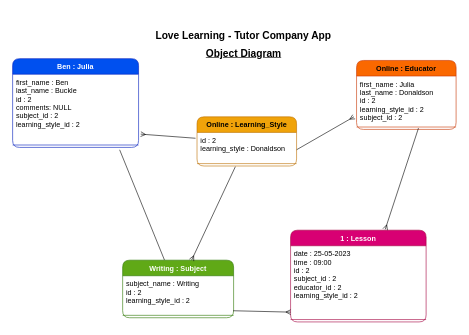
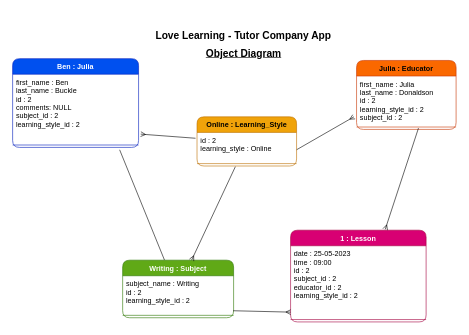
  <mxCell id="0" />
  <mxCell id="1" parent="0" />
  <mxCell id="2" value="Ben : Julia" style="swimlane;fontStyle=1;align=center;verticalAlign=top;childLayout=stackLayout;horizontal=1;startSize=26;horizontalStack=0;resizeParent=1;resizeParentMax=0;resizeLast=0;collapsible=1;marginBottom=0;rounded=1;fontColor=#ffffff;fillColor=#0050ef;strokeColor=#001DBC;" vertex="1" parent="1"><mxGeometry x="20.55" y="97" width="210" height="148" as="geometry" /></mxCell>
  <mxCell id="3" value="first_name : Ben&#10;last_name : Buckle&#10;id : 2&#10;comments: NULL&#10;subject_id : 2&#10;learning_style_id : 2" style="text;strokeColor=none;fillColor=none;align=left;verticalAlign=top;spacingLeft=4;spacingRight=4;overflow=hidden;rotatable=0;points=[[0,0.5],[1,0.5]];portConstraint=eastwest;rounded=1;fontColor=#000000;" vertex="1" parent="2"><mxGeometry y="26" width="210" height="114" as="geometry" /></mxCell>
  <mxCell id="4" value="" style="line;strokeWidth=1;fillColor=none;align=left;verticalAlign=middle;spacingTop=-1;spacingLeft=3;spacingRight=3;rotatable=0;labelPosition=right;points=[];portConstraint=eastwest;strokeColor=inherit;rounded=1;fontColor=#000000;" vertex="1" parent="2"><mxGeometry y="140" width="210" height="8" as="geometry" /></mxCell>
  <mxCell id="5" value="&lt;p style=&quot;line-height: 160%; font-size: 17px;&quot;&gt;Love Learning - Tutor Company App&lt;/p&gt;" style="text;html=1;strokeColor=none;fillColor=none;align=center;verticalAlign=middle;whiteSpace=wrap;rounded=1;fontStyle=1;fontSize=17;fontColor=#000000;" vertex="1" parent="1"><mxGeometry x="252" y="20" width="307" height="77" as="geometry" /></mxCell>
  <mxCell id="6" value="Object Diagram" style="text;html=1;strokeColor=none;fillColor=none;align=center;verticalAlign=middle;whiteSpace=wrap;rounded=1;fontSize=17;fontStyle=5;fontColor=#000000;" vertex="1" parent="1"><mxGeometry x="295" y="63" width="222" height="52" as="geometry" /></mxCell>
  <mxCell id="7" value="Writing : Subject" style="swimlane;fontStyle=1;align=center;verticalAlign=top;childLayout=stackLayout;horizontal=1;startSize=26;horizontalStack=0;resizeParent=1;resizeParentMax=0;resizeLast=0;collapsible=1;marginBottom=0;rounded=1;fontColor=#ffffff;fillColor=#60a917;strokeColor=#2D7600;" vertex="1" parent="1"><mxGeometry x="204" y="433" width="185" height="96" as="geometry" /></mxCell>
  <mxCell id="8" value="subject_name : Writing&#10;id : 2&#10;learning_style_id : 2" style="text;strokeColor=none;fillColor=none;align=left;verticalAlign=top;spacingLeft=4;spacingRight=4;overflow=hidden;rotatable=0;points=[[0,0.5],[1,0.5]];portConstraint=eastwest;rounded=1;fontColor=#000000;" vertex="1" parent="7"><mxGeometry y="26" width="185" height="62" as="geometry" /></mxCell>
  <mxCell id="9" value="" style="line;strokeWidth=1;fillColor=none;align=left;verticalAlign=middle;spacingTop=-1;spacingLeft=3;spacingRight=3;rotatable=0;labelPosition=right;points=[];portConstraint=eastwest;strokeColor=inherit;rounded=1;fontColor=#000000;" vertex="1" parent="7"><mxGeometry y="88" width="185" height="8" as="geometry" /></mxCell>
- <mxCell id="10" value="Online : Educator" style="swimlane;fontStyle=1;align=center;verticalAlign=top;childLayout=stackLayout;horizontal=1;startSize=26;horizontalStack=0;resizeParent=1;resizeParentMax=0;resizeLast=0;collapsible=1;marginBottom=0;rounded=1;fontColor=#000000;fillColor=#fa6800;strokeColor=#C73500;" vertex="1" parent="1"><mxGeometry x="594" y="100" width="166" height="115" as="geometry" /></mxCell>
+ <mxCell id="10" value="Julia : Educator" style="swimlane;fontStyle=1;align=center;verticalAlign=top;childLayout=stackLayout;horizontal=1;startSize=26;horizontalStack=0;resizeParent=1;resizeParentMax=0;resizeLast=0;collapsible=1;marginBottom=0;rounded=1;fontColor=#000000;fillColor=#fa6800;strokeColor=#C73500;" vertex="1" parent="1"><mxGeometry x="594" y="100" width="166" height="115" as="geometry" /></mxCell>
  <mxCell id="11" value="first_name : Julia&#10;last_name : Donaldson&#10;id : 2&#10;learning_style_id : 2&#10;subject_id : 2" style="text;strokeColor=none;fillColor=none;align=left;verticalAlign=top;spacingLeft=4;spacingRight=4;overflow=hidden;rotatable=0;points=[[0,0.5],[1,0.5]];portConstraint=eastwest;rounded=1;fontColor=#000000;" vertex="1" parent="10"><mxGeometry y="26" width="166" height="81" as="geometry" /></mxCell>
  <mxCell id="12" value="" style="line;strokeWidth=1;fillColor=none;align=left;verticalAlign=middle;spacingTop=-1;spacingLeft=3;spacingRight=3;rotatable=0;labelPosition=right;points=[];portConstraint=eastwest;strokeColor=inherit;rounded=1;fontColor=#000000;" vertex="1" parent="10"><mxGeometry y="107" width="166" height="8" as="geometry" /></mxCell>
  <mxCell id="13" value="1 : Lesson" style="swimlane;fontStyle=1;align=center;verticalAlign=top;childLayout=stackLayout;horizontal=1;startSize=26;horizontalStack=0;resizeParent=1;resizeParentMax=0;resizeLast=0;collapsible=1;marginBottom=0;rounded=1;fontColor=#ffffff;fillColor=#d80073;strokeColor=#A50040;" vertex="1" parent="1"><mxGeometry x="484" y="383" width="226" height="153" as="geometry" /></mxCell>
  <mxCell id="14" value="date : 25-05-2023&#10;time : 09:00&#10;id : 2&#10;subject_id : 2&#10;educator_id : 2&#10;learning_style_id : 2" style="text;strokeColor=none;fillColor=none;align=left;verticalAlign=top;spacingLeft=4;spacingRight=4;overflow=hidden;rotatable=0;points=[[0,0.5],[1,0.5]];portConstraint=eastwest;rounded=1;fontColor=#000000;" vertex="1" parent="13"><mxGeometry y="26" width="226" height="119" as="geometry" /></mxCell>
  <mxCell id="15" value="" style="line;strokeWidth=1;fillColor=none;align=left;verticalAlign=middle;spacingTop=-1;spacingLeft=3;spacingRight=3;rotatable=0;labelPosition=right;points=[];portConstraint=eastwest;strokeColor=inherit;rounded=1;fontColor=#000000;" vertex="1" parent="13"><mxGeometry y="145" width="226" height="8" as="geometry" /></mxCell>
  <mxCell id="16" style="html=1;fontSize=17;endArrow=ERmany;endFill=0;fontColor=#000000;strokeColor=#000000;" edge="1" parent="1" target="7"><mxGeometry relative="1" as="geometry"><mxPoint x="308.167" y="373.333" as="targetPoint" /><mxPoint x="392" y="277" as="sourcePoint" /></mxGeometry></mxCell>
  <mxCell id="17" value="Online : Learning_Style" style="swimlane;fontStyle=1;align=center;verticalAlign=top;childLayout=stackLayout;horizontal=1;startSize=26;horizontalStack=0;resizeParent=1;resizeParentMax=0;resizeLast=0;collapsible=1;marginBottom=0;rounded=1;fillColor=#f0a30a;strokeColor=#BD7000;fontColor=#000000;" vertex="1" parent="1"><mxGeometry x="328" y="194" width="166" height="82" as="geometry" /></mxCell>
- <mxCell id="18" value="id : 2&#10;learning_style : Donaldson" style="text;strokeColor=none;fillColor=none;align=left;verticalAlign=top;spacingLeft=4;spacingRight=4;overflow=hidden;rotatable=0;points=[[0,0.5],[1,0.5]];portConstraint=eastwest;rounded=1;fontColor=#000000;" vertex="1" parent="17"><mxGeometry y="26" width="166" height="48" as="geometry" /></mxCell>
+ <mxCell id="18" value="id : 2&#10;learning_style : Online" style="text;strokeColor=none;fillColor=none;align=left;verticalAlign=top;spacingLeft=4;spacingRight=4;overflow=hidden;rotatable=0;points=[[0,0.5],[1,0.5]];portConstraint=eastwest;rounded=1;fontColor=#000000;" vertex="1" parent="17"><mxGeometry y="26" width="166" height="48" as="geometry" /></mxCell>
  <mxCell id="19" value="" style="line;strokeWidth=1;fillColor=none;align=left;verticalAlign=middle;spacingTop=-1;spacingLeft=3;spacingRight=3;rotatable=0;labelPosition=right;points=[];portConstraint=eastwest;strokeColor=inherit;rounded=1;fontColor=#000000;" vertex="1" parent="17"><mxGeometry y="74" width="166" height="8" as="geometry" /></mxCell>
  <mxCell id="20" style="html=1;exitX=1.001;exitY=0.6;exitDx=0;exitDy=0;entryX=-0.026;entryY=0.839;entryDx=0;entryDy=0;fontSize=17;endArrow=ERmany;endFill=0;exitPerimeter=0;entryPerimeter=0;fontColor=#000000;strokeColor=#000000;" edge="1" parent="1" source="18" target="11"><mxGeometry relative="1" as="geometry"><mxPoint x="593.336" y="252.329" as="targetPoint" /></mxGeometry></mxCell>
  <mxCell id="21" style="html=1;fontSize=17;endArrow=ERmany;endFill=0;exitX=-0.015;exitY=0.203;exitDx=0;exitDy=0;exitPerimeter=0;entryX=1.017;entryY=0.876;entryDx=0;entryDy=0;entryPerimeter=0;fontColor=#000000;strokeColor=#000000;" edge="1" parent="1" source="18" target="3"><mxGeometry relative="1" as="geometry"><mxPoint x="230.55" y="253.352" as="targetPoint" /><mxPoint x="298" y="207" as="sourcePoint" /></mxGeometry></mxCell>
  <mxCell id="22" style="html=1;fontSize=17;endArrow=ERmany;endFill=0;entryX=0.698;entryY=-0.008;entryDx=0;entryDy=0;entryPerimeter=0;fontColor=#000000;strokeColor=#000000;exitX=0.622;exitY=0.73;exitDx=0;exitDy=0;exitPerimeter=0;" edge="1" parent="1" source="12" target="13"><mxGeometry relative="1" as="geometry"><mxPoint x="639.833" y="378.333" as="targetPoint" /><mxPoint x="699" y="219" as="sourcePoint" /></mxGeometry></mxCell>
  <mxCell id="23" style="html=1;entryX=0.001;entryY=0.93;entryDx=0;entryDy=0;entryPerimeter=0;fontSize=17;startArrow=none;startFill=0;endArrow=ERmany;endFill=0;exitX=0.995;exitY=0.941;exitDx=0;exitDy=0;exitPerimeter=0;fontColor=#000000;strokeColor=#000000;" edge="1" parent="1" source="8" target="14"><mxGeometry relative="1" as="geometry" /></mxCell>
  <mxCell id="24" style="edgeStyle=none;html=1;endArrow=none;endFill=0;entryX=0.377;entryY=-0.002;entryDx=0;entryDy=0;entryPerimeter=0;strokeColor=#050505;startArrow=none;startFill=0;" edge="1" parent="1" target="7"><mxGeometry relative="1" as="geometry"><mxPoint x="199" y="249" as="sourcePoint" /></mxGeometry></mxCell>
